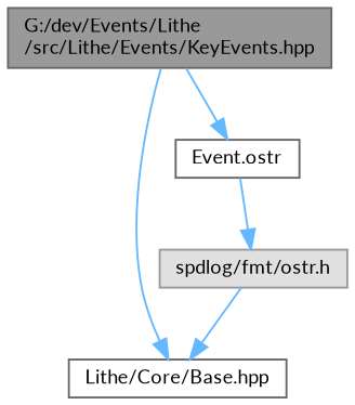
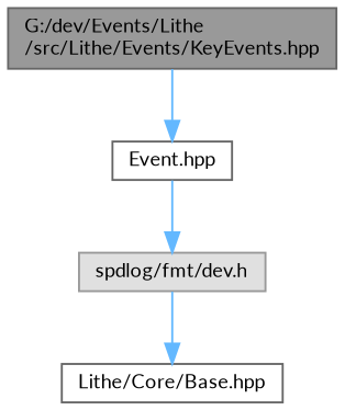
  digraph {
    fontname=Lato
    node [color=grey40 fillcolor=white fontname=Lato fontsize=10 shape=box style=filled]
    edge [color=steelblue1 fontname=Lato fontsize=10 labelfontname=Helvetica labelfontsize=10 style=solid]
    n1 [color=gray40 fillcolor=grey60 fontcolor=black height=0.2 label="G:/dev/Events/Lithe\l/src/Lithe/Events/KeyEvents.hpp" width=0.4]
    n2 [height=0.2 label="Lithe/Core/Base.hpp" width=0.4]
-   n3 [height=0.2 label="Event.ostr" width=0.4]
-   n4 [color=grey60 fillcolor="#E0E0E0" height=0.2 label="spdlog/fmt/ostr.h" width=0.4]
-   n1 -> n2
+   n3 [height=0.2 label="Event.hpp" width=0.4]
+   n4 [color=grey60 fillcolor="#E0E0E0" height=0.2 label="spdlog/fmt/dev.h" width=0.4]
    n1 -> n3
    n3 -> n4
    n4 -> n2
  }
